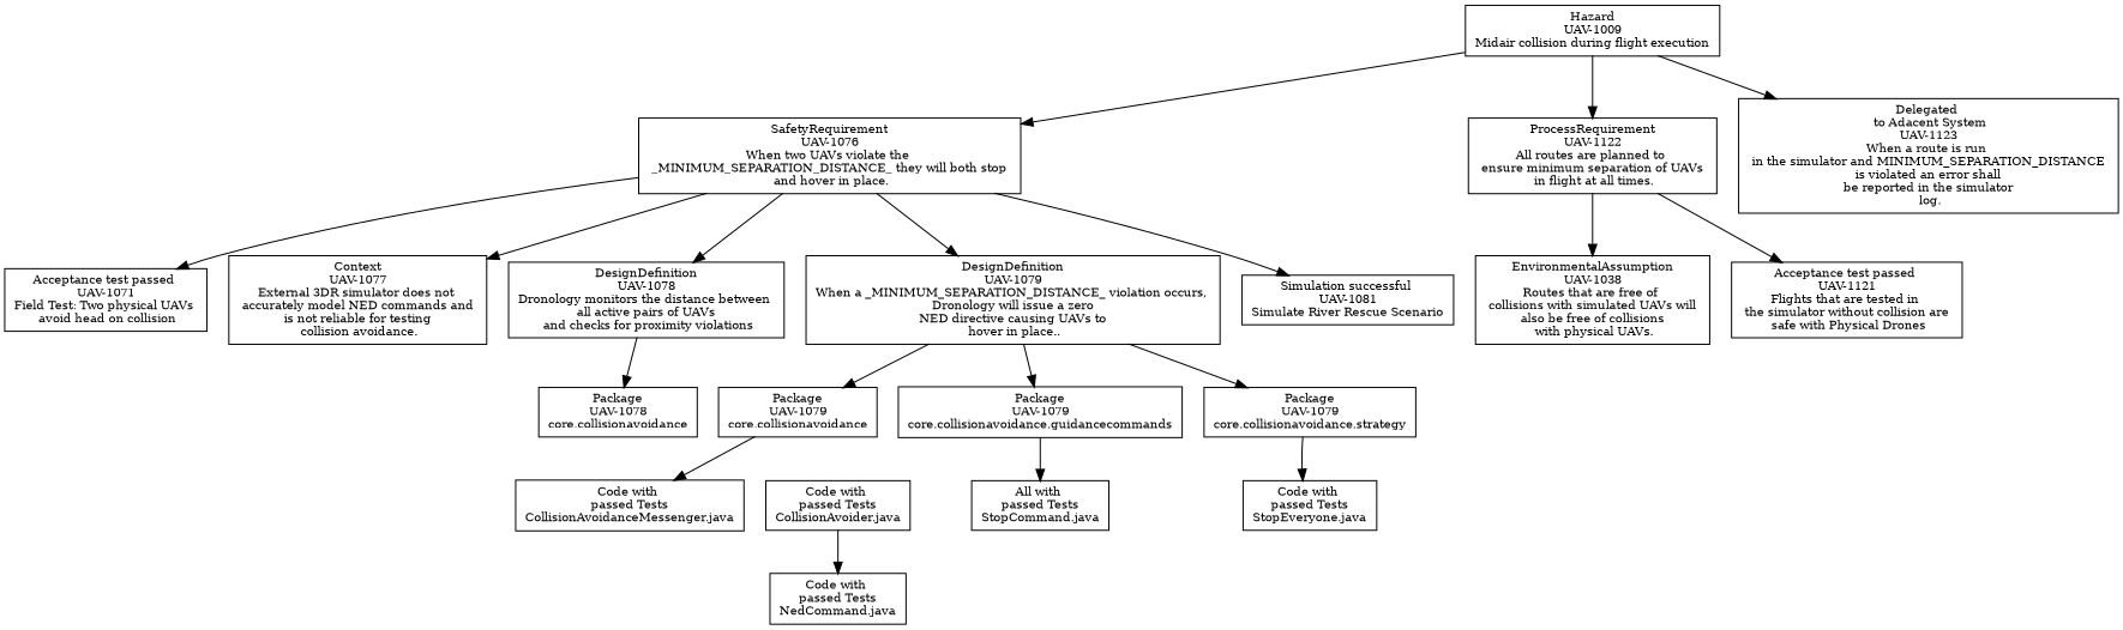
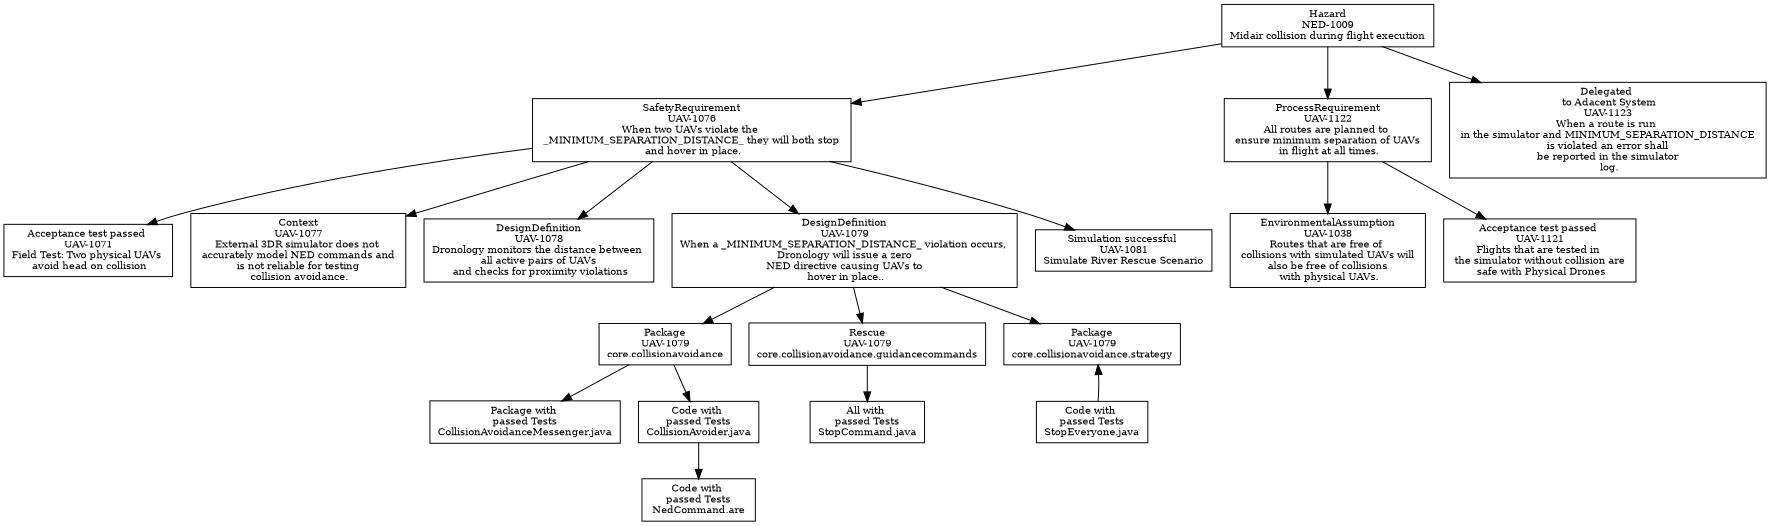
  digraph {
    autosize=false
    rankdir=TD
    node [color=black fontsize=10 shape=record]
-   n1 [label="Hazard\nUAV-1009\nMidair collision during flight execution "]
+   n1 [label="Hazard\nNED-1009\nMidair collision during flight execution "]
    n2 [label="SafetyRequirement\nUAV-1076\nWhen two UAVs violate the \n _MINIMUM_SEPARATION_DISTANCE_ they will both stop \n and hover in place. "]
    n3 [label="ProcessRequirement\nUAV-1122\nAll routes are planned to \n ensure minimum separation of UAVs \n in flight at all times. "]
    n4 [label=" Delegated \n to Adacent System\nUAV-1123\nWhen a route is run \n in the simulator and MINIMUM_SEPARATION_DISTANCE \n is violated an error shall \n be reported in the simulator \n log. "]
    n5 [label="Acceptance test passed \nUAV-1071\nField Test: Two physical UAVs \n avoid head on collision "]
    n6 [label="Context\nUAV-1077\nExternal 3DR simulator does not \n accurately model NED commands and \n is not reliable for testing \n collision avoidance. "]
    n7 [label="DesignDefinition\nUAV-1078\nDronology monitors the distance between \n all active pairs of UAVs \n and checks for proximity violations "]
    n8 [label="DesignDefinition\nUAV-1079\nWhen a _MINIMUM_SEPARATION_DISTANCE_ violation occurs, \n Dronology will issue a zero \n NED directive causing UAVs to \n hover in place.. "]
    n9 [label="Simulation successful \nUAV-1081\nSimulate River Rescue Scenario "]
    n10 [label="EnvironmentalAssumption\nUAV-1038\nRoutes that are free of \n collisions with simulated UAVs will \n also be free of collisions \n with physical UAVs. "]
    n11 [label="Acceptance test passed \nUAV-1121\nFlights that are tested in \n the simulator without collision are \n safe with Physical Drones "]
-   n12 [label="Package\nUAV-1078\ncore.collisionavoidance"]
    n13 [label="Package\nUAV-1079\ncore.collisionavoidance"]
-   n14 [label="Package\nUAV-1079\ncore.collisionavoidance.guidancecommands"]
+   n14 [label="Rescue\nUAV-1079\ncore.collisionavoidance.guidancecommands"]
    n15 [label="Package\nUAV-1079\ncore.collisionavoidance.strategy"]
-   n16 [label="Code with \n passed Tests \nCollisionAvoidanceMessenger.java"]
+   n16 [label="Package with \n passed Tests \nCollisionAvoidanceMessenger.java"]
    n17 [label="Code with \n passed Tests \nCollisionAvoider.java"]
    n18 [label="All with \n passed Tests \nStopCommand.java"]
    n19 [label="Code with \n passed Tests \nStopEveryone.java"]
-   n20 [label="Code with \n passed Tests \nNedCommand.java"]
+   n20 [label="Code with \n passed Tests \nNedCommand.are"]
    n1 -> n2
    n1 -> n3
    n1 -> n4
    n2 -> n5
    n2 -> n6
    n2 -> n7
    n2 -> n8
    n2 -> n9
    n3 -> n10
    n3 -> n11
-   n7 -> n12
    n8 -> n13
    n8 -> n14
    n8 -> n15
    n13 -> n16
+   n13 -> n17
    n14 -> n18
-   n15 -> n19
+   n19 -> n15
    n17 -> n20
  }
